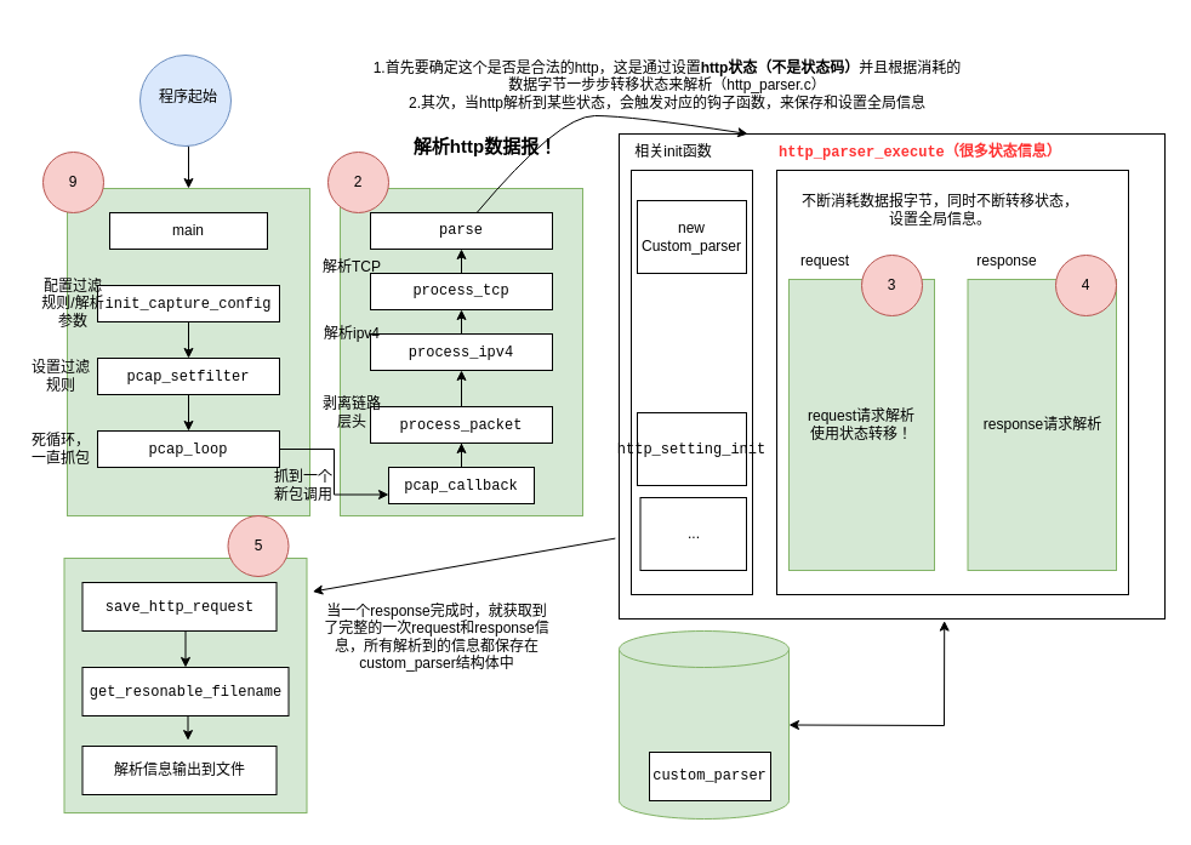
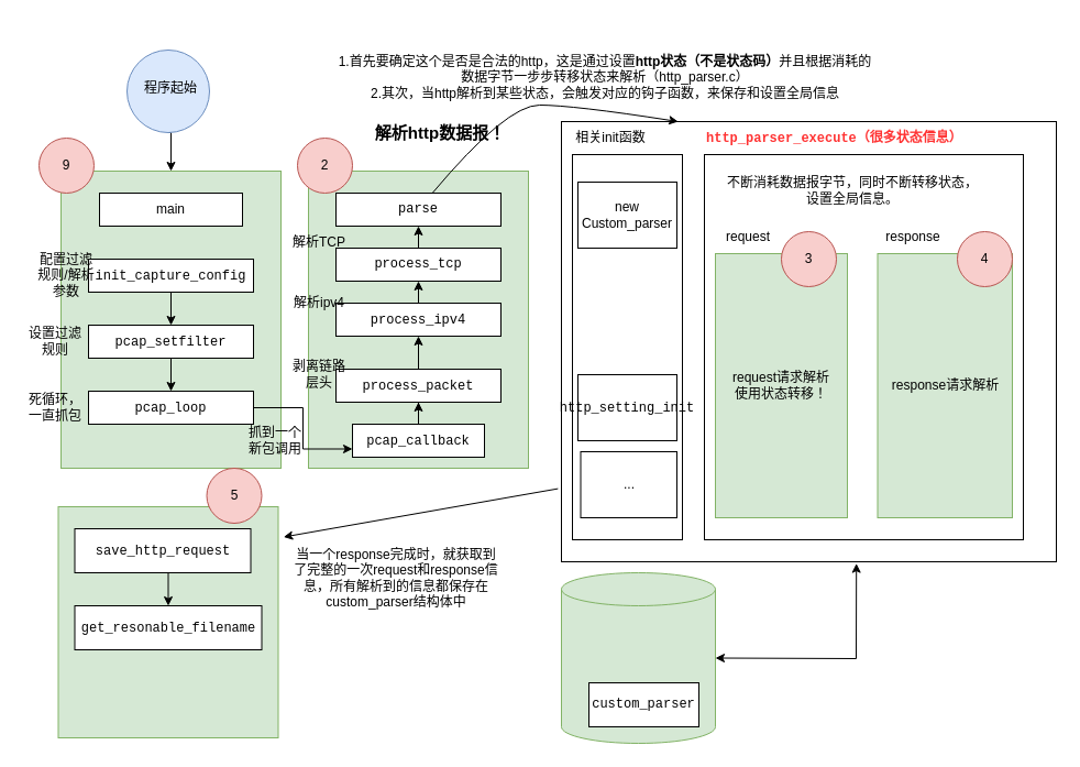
  <mxCell id="0" />
  <mxCell id="1" parent="0" />
  <mxCell id="2" style="edgeStyle=orthogonalEdgeStyle;rounded=0;orthogonalLoop=1;jettySize=auto;html=1;exitX=0.5;exitY=1;exitDx=0;exitDy=0;entryX=0.5;entryY=0;entryDx=0;entryDy=0;" edge="1" parent="1" source="3" target="7"><mxGeometry relative="1" as="geometry" /></mxCell>
  <mxCell id="3" value="" style="ellipse;whiteSpace=wrap;html=1;aspect=fixed;fillColor=#dae8fc;strokeColor=#6c8ebf;" vertex="1" parent="1"><mxGeometry x="115" y="45" width="75" height="75" as="geometry" /></mxCell>
  <mxCell id="4" value="" style="rounded=0;whiteSpace=wrap;html=1;" vertex="1" parent="1"><mxGeometry x="510" y="110" width="450" height="400" as="geometry" /></mxCell>
  <mxCell id="5" value="" style="shape=cylinder3;whiteSpace=wrap;html=1;boundedLbl=1;backgroundOutline=1;size=15;fillColor=#d5e8d4;strokeColor=#82b366;" vertex="1" parent="1"><mxGeometry x="510" y="520" width="140" height="155" as="geometry" /></mxCell>
  <mxCell id="6" value="" style="rounded=0;whiteSpace=wrap;html=1;fillColor=#d5e8d4;strokeColor=#82b366;" vertex="1" parent="1"><mxGeometry x="280" y="155" width="200" height="270" as="geometry" /></mxCell>
  <mxCell id="7" value="" style="rounded=0;whiteSpace=wrap;html=1;fillColor=#d5e8d4;strokeColor=#82b366;" vertex="1" parent="1"><mxGeometry x="55" y="155" width="200" height="270" as="geometry" /></mxCell>
  <mxCell id="8" value="main" style="rounded=0;whiteSpace=wrap;html=1;" vertex="1" parent="1"><mxGeometry x="90" y="175" width="130" height="30" as="geometry" /></mxCell>
  <mxCell id="9" style="edgeStyle=orthogonalEdgeStyle;rounded=0;orthogonalLoop=1;jettySize=auto;html=1;exitX=0.5;exitY=1;exitDx=0;exitDy=0;" edge="1" parent="1" source="10" target="14"><mxGeometry relative="1" as="geometry" /></mxCell>
  <mxCell id="10" value="&lt;div style=&quot;font-family: &amp;quot;JetBrains Mono&amp;quot;, &amp;quot;Fira Code&amp;quot;, Menlo, Monaco, &amp;quot;Courier New&amp;quot;, monospace, Consolas, &amp;quot;Courier New&amp;quot;, monospace; line-height: 22px;&quot;&gt;&lt;font style=&quot;font-size: 12px; background-color: rgb(255, 255, 255);&quot;&gt;init_capture_config&lt;/font&gt;&lt;/div&gt;" style="rounded=0;whiteSpace=wrap;html=1;" vertex="1" parent="1"><mxGeometry x="80" y="235" width="150" height="30" as="geometry" /></mxCell>
  <mxCell id="11" style="edgeStyle=orthogonalEdgeStyle;rounded=0;orthogonalLoop=1;jettySize=auto;html=1;exitX=1;exitY=0.5;exitDx=0;exitDy=0;entryX=0;entryY=0.75;entryDx=0;entryDy=0;" edge="1" parent="1" source="12" target="16"><mxGeometry relative="1" as="geometry" /></mxCell>
  <mxCell id="12" value="&lt;div style=&quot;font-family: &amp;quot;JetBrains Mono&amp;quot;, &amp;quot;Fira Code&amp;quot;, Menlo, Monaco, &amp;quot;Courier New&amp;quot;, monospace, Consolas, &amp;quot;Courier New&amp;quot;, monospace; line-height: 22px;&quot;&gt;&lt;div style=&quot;line-height: 22px;&quot;&gt;&lt;font style=&quot;font-size: 12px;&quot;&gt;pcap_loop&lt;/font&gt;&lt;/div&gt;&lt;/div&gt;" style="rounded=0;whiteSpace=wrap;html=1;" vertex="1" parent="1"><mxGeometry x="80" y="355" width="150" height="30" as="geometry" /></mxCell>
  <mxCell id="13" style="edgeStyle=orthogonalEdgeStyle;rounded=0;orthogonalLoop=1;jettySize=auto;html=1;exitX=0.5;exitY=1;exitDx=0;exitDy=0;entryX=0.5;entryY=0;entryDx=0;entryDy=0;" edge="1" parent="1" source="14" target="12"><mxGeometry relative="1" as="geometry" /></mxCell>
  <mxCell id="14" value="&lt;div style=&quot;font-family: &amp;quot;JetBrains Mono&amp;quot;, &amp;quot;Fira Code&amp;quot;, Menlo, Monaco, &amp;quot;Courier New&amp;quot;, monospace, Consolas, &amp;quot;Courier New&amp;quot;, monospace; line-height: 22px;&quot;&gt;&lt;div style=&quot;line-height: 22px;&quot;&gt;&lt;font style=&quot;font-size: 12px;&quot;&gt;pcap_setfilter&lt;/font&gt;&lt;/div&gt;&lt;/div&gt;" style="rounded=0;whiteSpace=wrap;html=1;" vertex="1" parent="1"><mxGeometry x="80" y="295" width="150" height="30" as="geometry" /></mxCell>
  <mxCell id="15" style="edgeStyle=orthogonalEdgeStyle;rounded=0;orthogonalLoop=1;jettySize=auto;html=1;exitX=0.5;exitY=0;exitDx=0;exitDy=0;" edge="1" parent="1" source="16" target="18"><mxGeometry relative="1" as="geometry" /></mxCell>
  <mxCell id="16" value="&lt;div style=&quot;font-family: &amp;quot;JetBrains Mono&amp;quot;, &amp;quot;Fira Code&amp;quot;, Menlo, Monaco, &amp;quot;Courier New&amp;quot;, monospace, Consolas, &amp;quot;Courier New&amp;quot;, monospace; line-height: 22px;&quot;&gt;&lt;font style=&quot;font-size: 12px;&quot;&gt;pcap_callback&lt;/font&gt;&lt;/div&gt;" style="rounded=0;whiteSpace=wrap;html=1;" vertex="1" parent="1"><mxGeometry x="320" y="385" width="120" height="30" as="geometry" /></mxCell>
  <mxCell id="17" style="edgeStyle=orthogonalEdgeStyle;rounded=0;orthogonalLoop=1;jettySize=auto;html=1;exitX=0.5;exitY=0;exitDx=0;exitDy=0;" edge="1" parent="1" source="18" target="20"><mxGeometry relative="1" as="geometry" /></mxCell>
  <mxCell id="18" value="&lt;div style=&quot;font-family: &amp;quot;JetBrains Mono&amp;quot;, &amp;quot;Fira Code&amp;quot;, Menlo, Monaco, &amp;quot;Courier New&amp;quot;, monospace, Consolas, &amp;quot;Courier New&amp;quot;, monospace; line-height: 22px;&quot;&gt;&lt;div style=&quot;line-height: 22px;&quot;&gt;&lt;div style=&quot;line-height: 22px;&quot;&gt;&lt;font style=&quot;font-size: 12px;&quot;&gt;process_packet&lt;/font&gt;&lt;/div&gt;&lt;/div&gt;&lt;/div&gt;" style="rounded=0;whiteSpace=wrap;html=1;" vertex="1" parent="1"><mxGeometry x="305" y="335" width="150" height="30" as="geometry" /></mxCell>
  <mxCell id="19" style="edgeStyle=orthogonalEdgeStyle;rounded=0;orthogonalLoop=1;jettySize=auto;html=1;exitX=0.5;exitY=0;exitDx=0;exitDy=0;entryX=0.5;entryY=1;entryDx=0;entryDy=0;" edge="1" parent="1" source="20" target="22"><mxGeometry relative="1" as="geometry" /></mxCell>
  <mxCell id="20" value="&lt;div style=&quot;font-family: &amp;quot;JetBrains Mono&amp;quot;, &amp;quot;Fira Code&amp;quot;, Menlo, Monaco, &amp;quot;Courier New&amp;quot;, monospace, Consolas, &amp;quot;Courier New&amp;quot;, monospace; line-height: 22px;&quot;&gt;&lt;div style=&quot;line-height: 22px;&quot;&gt;&lt;div style=&quot;line-height: 22px;&quot;&gt;&lt;div style=&quot;line-height: 22px;&quot;&gt;&lt;font style=&quot;font-size: 12px;&quot;&gt;process_ipv4&lt;/font&gt;&lt;/div&gt;&lt;/div&gt;&lt;/div&gt;&lt;/div&gt;" style="rounded=0;whiteSpace=wrap;html=1;" vertex="1" parent="1"><mxGeometry x="305" y="275" width="150" height="30" as="geometry" /></mxCell>
  <mxCell id="21" style="edgeStyle=orthogonalEdgeStyle;rounded=0;orthogonalLoop=1;jettySize=auto;html=1;exitX=0.5;exitY=0;exitDx=0;exitDy=0;entryX=0.5;entryY=1;entryDx=0;entryDy=0;" edge="1" parent="1" source="22" target="23"><mxGeometry relative="1" as="geometry" /></mxCell>
  <mxCell id="22" value="&lt;div style=&quot;font-family: &amp;quot;JetBrains Mono&amp;quot;, &amp;quot;Fira Code&amp;quot;, Menlo, Monaco, &amp;quot;Courier New&amp;quot;, monospace, Consolas, &amp;quot;Courier New&amp;quot;, monospace; line-height: 22px;&quot;&gt;&lt;div style=&quot;line-height: 22px;&quot;&gt;&lt;div style=&quot;line-height: 22px;&quot;&gt;&lt;div style=&quot;line-height: 22px;&quot;&gt;&lt;div style=&quot;line-height: 19px;&quot;&gt;&lt;font style=&quot;font-size: 12px;&quot;&gt;process_tcp&lt;/font&gt;&lt;/div&gt;&lt;/div&gt;&lt;/div&gt;&lt;/div&gt;&lt;/div&gt;" style="rounded=0;whiteSpace=wrap;html=1;" vertex="1" parent="1"><mxGeometry x="305" y="225" width="150" height="30" as="geometry" /></mxCell>
  <mxCell id="23" value="&lt;div style=&quot;font-family: &amp;quot;JetBrains Mono&amp;quot;, &amp;quot;Fira Code&amp;quot;, Menlo, Monaco, &amp;quot;Courier New&amp;quot;, monospace, Consolas, &amp;quot;Courier New&amp;quot;, monospace; line-height: 22px;&quot;&gt;&lt;div style=&quot;line-height: 22px;&quot;&gt;&lt;div style=&quot;line-height: 22px;&quot;&gt;&lt;div style=&quot;line-height: 22px;&quot;&gt;&lt;div style=&quot;line-height: 19px;&quot;&gt;&lt;div style=&quot;line-height: 19px;&quot;&gt;&lt;font style=&quot;font-size: 12px;&quot;&gt;parse&lt;/font&gt;&lt;/div&gt;&lt;/div&gt;&lt;/div&gt;&lt;/div&gt;&lt;/div&gt;&lt;/div&gt;" style="rounded=0;whiteSpace=wrap;html=1;" vertex="1" parent="1"><mxGeometry x="305" y="175" width="150" height="30" as="geometry" /></mxCell>
  <mxCell id="24" value="&lt;div style=&quot;font-family: &amp;quot;JetBrains Mono&amp;quot;, &amp;quot;Fira Code&amp;quot;, Menlo, Monaco, &amp;quot;Courier New&amp;quot;, monospace, Consolas, &amp;quot;Courier New&amp;quot;, monospace; line-height: 19px;&quot;&gt;&lt;font style=&quot;font-size: 12px;&quot;&gt;custom_parser&lt;/font&gt;&lt;/div&gt;" style="rounded=0;whiteSpace=wrap;html=1;" vertex="1" parent="1"><mxGeometry x="535" y="620" width="100" height="40" as="geometry" /></mxCell>
  <mxCell id="25" value="&lt;div style=&quot;font-family: &amp;quot;JetBrains Mono&amp;quot;, &amp;quot;Fira Code&amp;quot;, Menlo, Monaco, &amp;quot;Courier New&amp;quot;, monospace, Consolas, &amp;quot;Courier New&amp;quot;, monospace; line-height: 19px;&quot;&gt;&lt;div style=&quot;&quot;&gt;&lt;font color=&quot;#ff3333&quot; style=&quot;font-size: 12px;&quot;&gt;&lt;b&gt;http_parser_execute（很多状态信息）&lt;/b&gt;&lt;/font&gt;&lt;/div&gt;&lt;/div&gt;" style="text;whiteSpace=wrap;html=1;" vertex="1" parent="1"><mxGeometry x="640" y="110" width="260" height="40" as="geometry" /></mxCell>
  <mxCell id="26" value="" style="rounded=0;whiteSpace=wrap;html=1;fillColor=#d5e8d4;strokeColor=#82b366;" vertex="1" parent="1"><mxGeometry x="52.5" y="460" width="200" height="210" as="geometry" /></mxCell>
  <mxCell id="27" style="edgeStyle=orthogonalEdgeStyle;rounded=0;orthogonalLoop=1;jettySize=auto;html=1;exitX=0.5;exitY=1;exitDx=0;exitDy=0;entryX=0.5;entryY=0;entryDx=0;entryDy=0;" edge="1" parent="1" source="28" target="30"><mxGeometry relative="1" as="geometry" /></mxCell>
  <mxCell id="28" value="&lt;div style=&quot;font-family: &amp;quot;JetBrains Mono&amp;quot;, &amp;quot;Fira Code&amp;quot;, Menlo, Monaco, &amp;quot;Courier New&amp;quot;, monospace, Consolas, &amp;quot;Courier New&amp;quot;, monospace; line-height: 22px;&quot;&gt;&lt;font style=&quot;font-size: 12px;&quot;&gt;save_http_request&lt;/font&gt;&lt;/div&gt;" style="rounded=0;whiteSpace=wrap;html=1;" vertex="1" parent="1"><mxGeometry x="67.5" y="480" width="160" height="40" as="geometry" /></mxCell>
- <mxCell id="29" style="edgeStyle=orthogonalEdgeStyle;rounded=0;orthogonalLoop=1;jettySize=auto;html=1;exitX=0.5;exitY=1;exitDx=0;exitDy=0;entryX=0.544;entryY=-0.121;entryDx=0;entryDy=0;entryPerimeter=0;" edge="1" parent="1" source="30" target="31"><mxGeometry relative="1" as="geometry" /></mxCell>
  <mxCell id="30" value="&lt;div style=&quot;font-family: &amp;quot;JetBrains Mono&amp;quot;, &amp;quot;Fira Code&amp;quot;, Menlo, Monaco, &amp;quot;Courier New&amp;quot;, monospace, Consolas, &amp;quot;Courier New&amp;quot;, monospace; line-height: 22px;&quot;&gt;&lt;font style=&quot;font-size: 12px;&quot;&gt;get_resonable_filename&lt;/font&gt;&lt;/div&gt;" style="rounded=0;whiteSpace=wrap;html=1;" vertex="1" parent="1"><mxGeometry x="67.5" y="550" width="170" height="40" as="geometry" /></mxCell>
- <mxCell id="31" value="解析信息输出到文件" style="rounded=0;whiteSpace=wrap;html=1;" vertex="1" parent="1"><mxGeometry x="67.5" y="615" width="160" height="40" as="geometry" /></mxCell>
  <mxCell id="32" value="" style="rounded=0;whiteSpace=wrap;html=1;" vertex="1" parent="1"><mxGeometry x="640" y="140" width="290" height="350" as="geometry" /></mxCell>
  <mxCell id="33" value="request" style="text;html=1;strokeColor=none;fillColor=none;align=center;verticalAlign=middle;whiteSpace=wrap;rounded=0;" vertex="1" parent="1"><mxGeometry x="650" y="200" width="60" height="30" as="geometry" /></mxCell>
  <mxCell id="34" value="request请求解析&lt;br&gt;使用状态转移！" style="rounded=0;whiteSpace=wrap;html=1;fillColor=#d5e8d4;strokeColor=#82b366;" vertex="1" parent="1"><mxGeometry x="650" y="230" width="120" height="240" as="geometry" /></mxCell>
  <mxCell id="35" value="response请求解析" style="rounded=0;whiteSpace=wrap;html=1;fillColor=#d5e8d4;strokeColor=#82b366;" vertex="1" parent="1"><mxGeometry x="797.5" y="230" width="122.5" height="240" as="geometry" /></mxCell>
  <mxCell id="36" value="response" style="text;html=1;strokeColor=none;fillColor=none;align=center;verticalAlign=middle;whiteSpace=wrap;rounded=0;" vertex="1" parent="1"><mxGeometry x="800" y="200" width="60" height="30" as="geometry" /></mxCell>
  <mxCell id="37" value="" style="rounded=0;whiteSpace=wrap;html=1;" vertex="1" parent="1"><mxGeometry x="520" y="140" width="100" height="350" as="geometry" /></mxCell>
  <mxCell id="38" value="new Custom_parser" style="rounded=0;whiteSpace=wrap;html=1;" vertex="1" parent="1"><mxGeometry x="525" y="165" width="90" height="60" as="geometry" /></mxCell>
  <mxCell id="39" value="&lt;div style=&quot;font-family: &amp;quot;JetBrains Mono&amp;quot;, &amp;quot;Fira Code&amp;quot;, Menlo, Monaco, &amp;quot;Courier New&amp;quot;, monospace, Consolas, &amp;quot;Courier New&amp;quot;, monospace; line-height: 22px;&quot;&gt;&lt;font style=&quot;font-size: 12px;&quot;&gt;http_setting_init&lt;/font&gt;&lt;/div&gt;" style="rounded=0;whiteSpace=wrap;html=1;" vertex="1" parent="1"><mxGeometry x="525" y="340" width="90" height="60" as="geometry" /></mxCell>
  <mxCell id="40" value="..." style="rounded=0;whiteSpace=wrap;html=1;" vertex="1" parent="1"><mxGeometry x="527.5" y="410" width="87.5" height="60" as="geometry" /></mxCell>
  <mxCell id="41" value="相关init函数" style="text;html=1;strokeColor=none;fillColor=none;align=center;verticalAlign=middle;whiteSpace=wrap;rounded=0;" vertex="1" parent="1"><mxGeometry x="520" y="110" width="70" height="30" as="geometry" /></mxCell>
  <mxCell id="42" value="" style="curved=1;endArrow=classic;html=1;rounded=0;entryX=0.236;entryY=0;entryDx=0;entryDy=0;entryPerimeter=0;" edge="1" parent="1" source="23" target="4"><mxGeometry width="50" height="50" relative="1" as="geometry"><mxPoint x="520" y="145" as="sourcePoint" /><mxPoint x="510" y="435" as="targetPoint" /><Array as="points"><mxPoint x="460" y="95" /><mxPoint x="520" y="95" /></Array></mxGeometry></mxCell>
  <mxCell id="43" value="程序起始" style="text;html=1;strokeColor=none;fillColor=none;align=center;verticalAlign=middle;whiteSpace=wrap;rounded=0;" vertex="1" parent="1"><mxGeometry x="125" y="65" width="60" height="30" as="geometry" /></mxCell>
  <mxCell id="44" value="配置过滤规则/解析参数" style="text;html=1;strokeColor=none;fillColor=none;align=center;verticalAlign=middle;whiteSpace=wrap;rounded=0;" vertex="1" parent="1"><mxGeometry x="30" y="235" width="60" height="30" as="geometry" /></mxCell>
  <mxCell id="45" value="设置过滤规则" style="text;html=1;strokeColor=none;fillColor=none;align=center;verticalAlign=middle;whiteSpace=wrap;rounded=0;" vertex="1" parent="1"><mxGeometry x="20" y="295" width="60" height="30" as="geometry" /></mxCell>
  <mxCell id="46" value="死循环，一直抓包" style="text;html=1;strokeColor=none;fillColor=none;align=center;verticalAlign=middle;whiteSpace=wrap;rounded=0;" vertex="1" parent="1"><mxGeometry x="20" y="355" width="60" height="30" as="geometry" /></mxCell>
  <mxCell id="47" value="抓到一个新包调用" style="text;html=1;strokeColor=none;fillColor=none;align=center;verticalAlign=middle;whiteSpace=wrap;rounded=0;" vertex="1" parent="1"><mxGeometry x="220" y="385" width="60" height="30" as="geometry" /></mxCell>
  <mxCell id="48" value="剥离链路层头" style="text;html=1;strokeColor=none;fillColor=none;align=center;verticalAlign=middle;whiteSpace=wrap;rounded=0;" vertex="1" parent="1"><mxGeometry x="260" y="325" width="60" height="30" as="geometry" /></mxCell>
  <mxCell id="49" value="解析ipv4" style="text;html=1;strokeColor=none;fillColor=none;align=center;verticalAlign=middle;whiteSpace=wrap;rounded=0;" vertex="1" parent="1"><mxGeometry x="260" y="260" width="60" height="30" as="geometry" /></mxCell>
  <mxCell id="50" value="解析TCP" style="text;html=1;strokeColor=none;fillColor=none;align=center;verticalAlign=middle;whiteSpace=wrap;rounded=0;" vertex="1" parent="1"><mxGeometry x="260" y="205" width="60" height="30" as="geometry" /></mxCell>
  <mxCell id="51" value="1.首先要确定这个是否是合法的http，这是通过设置&lt;b&gt;http状态（不是状态码）&lt;/b&gt;并且根据消耗的数据字节一步步转移状态来解析（http_parser.c）&lt;br&gt;2.其次，当http解析到某些状态，会触发对应的钩子函数，来保存和设置全局信息" style="text;html=1;strokeColor=none;fillColor=none;align=center;verticalAlign=middle;whiteSpace=wrap;rounded=0;" vertex="1" parent="1"><mxGeometry x="301.5" y="20" width="496" height="100" as="geometry" /></mxCell>
  <mxCell id="52" value="&lt;font style=&quot;font-size: 15px;&quot;&gt;&lt;b&gt;解析http数据报！&lt;/b&gt;&lt;/font&gt;" style="text;html=1;strokeColor=none;fillColor=none;align=center;verticalAlign=middle;whiteSpace=wrap;rounded=0;" vertex="1" parent="1"><mxGeometry x="330" y="105" width="140" height="30" as="geometry" /></mxCell>
  <mxCell id="53" value="不断消耗数据报字节，同时不断转移状态，设置全局信息。" style="text;html=1;strokeColor=none;fillColor=none;align=center;verticalAlign=middle;whiteSpace=wrap;rounded=0;" vertex="1" parent="1"><mxGeometry x="655" y="145" width="240" height="55" as="geometry" /></mxCell>
  <mxCell id="54" value="当一个response完成时，就获取到了完整的一次request和response信息，所有解析到的信息都保存在custom_parser结构体中" style="text;html=1;strokeColor=none;fillColor=none;align=center;verticalAlign=middle;whiteSpace=wrap;rounded=0;" vertex="1" parent="1"><mxGeometry x="265" y="510" width="190" height="30" as="geometry" /></mxCell>
  <mxCell id="55" value="9" style="ellipse;whiteSpace=wrap;html=1;aspect=fixed;fillColor=#f8cecc;strokeColor=#b85450;" vertex="1" parent="1"><mxGeometry x="35" y="125" width="50" height="50" as="geometry" /></mxCell>
  <mxCell id="56" value="2" style="ellipse;whiteSpace=wrap;html=1;aspect=fixed;fillColor=#f8cecc;strokeColor=#b85450;" vertex="1" parent="1"><mxGeometry x="270" y="125" width="50" height="50" as="geometry" /></mxCell>
  <mxCell id="57" value="3" style="ellipse;whiteSpace=wrap;html=1;aspect=fixed;fillColor=#f8cecc;strokeColor=#b85450;" vertex="1" parent="1"><mxGeometry x="710" y="210" width="50" height="50" as="geometry" /></mxCell>
  <mxCell id="58" value="4" style="ellipse;whiteSpace=wrap;html=1;aspect=fixed;fillColor=#f8cecc;strokeColor=#b85450;" vertex="1" parent="1"><mxGeometry x="870" y="210" width="50" height="50" as="geometry" /></mxCell>
  <mxCell id="59" value="5" style="ellipse;whiteSpace=wrap;html=1;aspect=fixed;fillColor=#f8cecc;strokeColor=#b85450;" vertex="1" parent="1"><mxGeometry x="187.5" y="425" width="50" height="50" as="geometry" /></mxCell>
  <mxCell id="60" value="" style="endArrow=classic;html=1;rounded=0;exitX=-0.007;exitY=0.834;exitDx=0;exitDy=0;exitPerimeter=0;entryX=1.024;entryY=0.131;entryDx=0;entryDy=0;entryPerimeter=0;" edge="1" parent="1" source="4" target="26"><mxGeometry width="50" height="50" relative="1" as="geometry"><mxPoint x="270" y="575" as="sourcePoint" /><mxPoint x="320" y="525" as="targetPoint" /></mxGeometry></mxCell>
  <mxCell id="61" value="" style="endArrow=classic;startArrow=classic;html=1;rounded=0;exitX=1;exitY=0.5;exitDx=0;exitDy=0;exitPerimeter=0;entryX=0.596;entryY=1.004;entryDx=0;entryDy=0;entryPerimeter=0;" edge="1" parent="1" source="5" target="4"><mxGeometry width="50" height="50" relative="1" as="geometry"><mxPoint x="740" y="635" as="sourcePoint" /><mxPoint x="790" y="585" as="targetPoint" /><Array as="points"><mxPoint x="778" y="598" /></Array></mxGeometry></mxCell>
